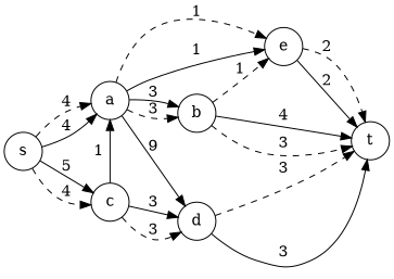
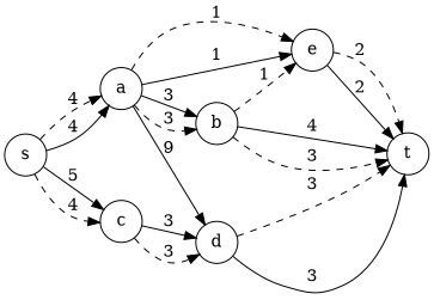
  digraph {
    rankdir=LR
    node [shape=circle]
    s
    a
    e
    c
    t
    b
    d
    subgraph sub_1 {
      s
      a
    }
    subgraph sub_2 {
      a
      e
    }
    subgraph sub_3 {
      e
      c
    }
    subgraph sub_4 {
      e
      t
    }
    subgraph cluster_5 {
      color=white
      subgraph sub_6 {
        color=white
        a
        b
      }
    }
    subgraph cluster_7 {
      color=white
      e
    }
    subgraph cluster_8 {
      color=white
      subgraph sub_9 {
        color=white
        c
        d
      }
    }
    s -> a [label=4 style=dashed]
    s -> a [label=4]
    s -> c [label=5]
    s -> c [label=4 style=dashed]
    a -> e [label=1 style=dashed]
    a -> e [label=1]
    a -> b [label=3 style=dashed]
    a -> b [label=3]
    a -> d [label=9]
    e -> t [label=2 style=dashed]
    e -> t [label=2]
-   c -> a [label=1]
    c -> d [label=3 style=dashed]
    c -> d [label=3]
    b -> e [label=1 style=dashed]
    b -> t [label=4]
    b -> t [label=3 style=dashed]
    d -> t [label=3]
    d -> t [label=3 style=dashed]
  }
